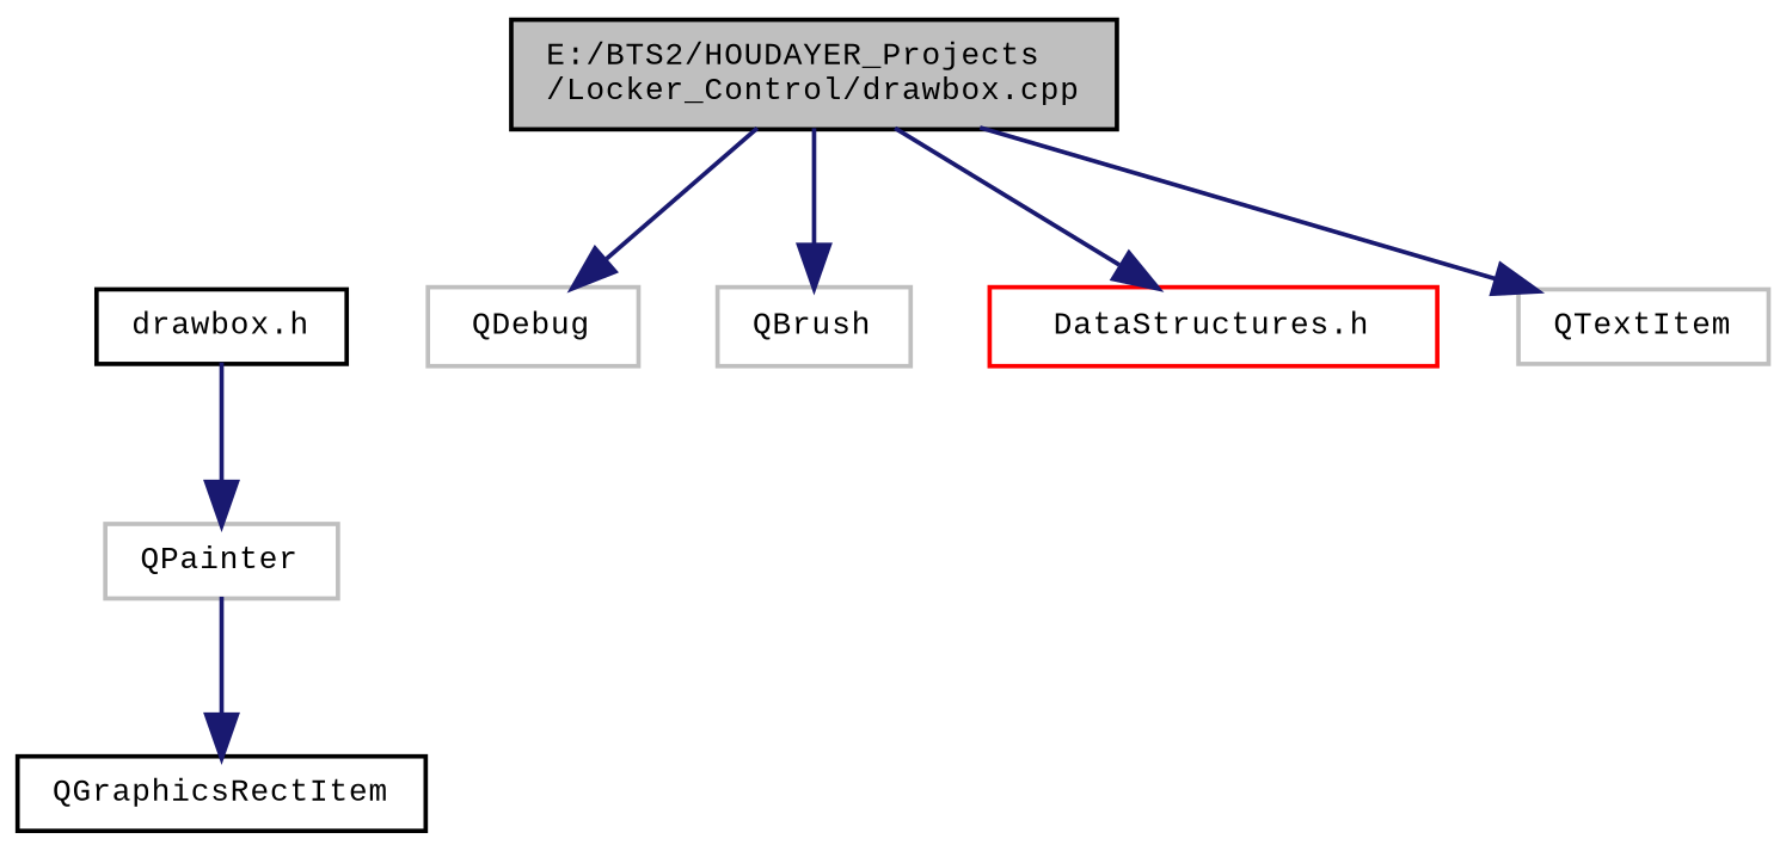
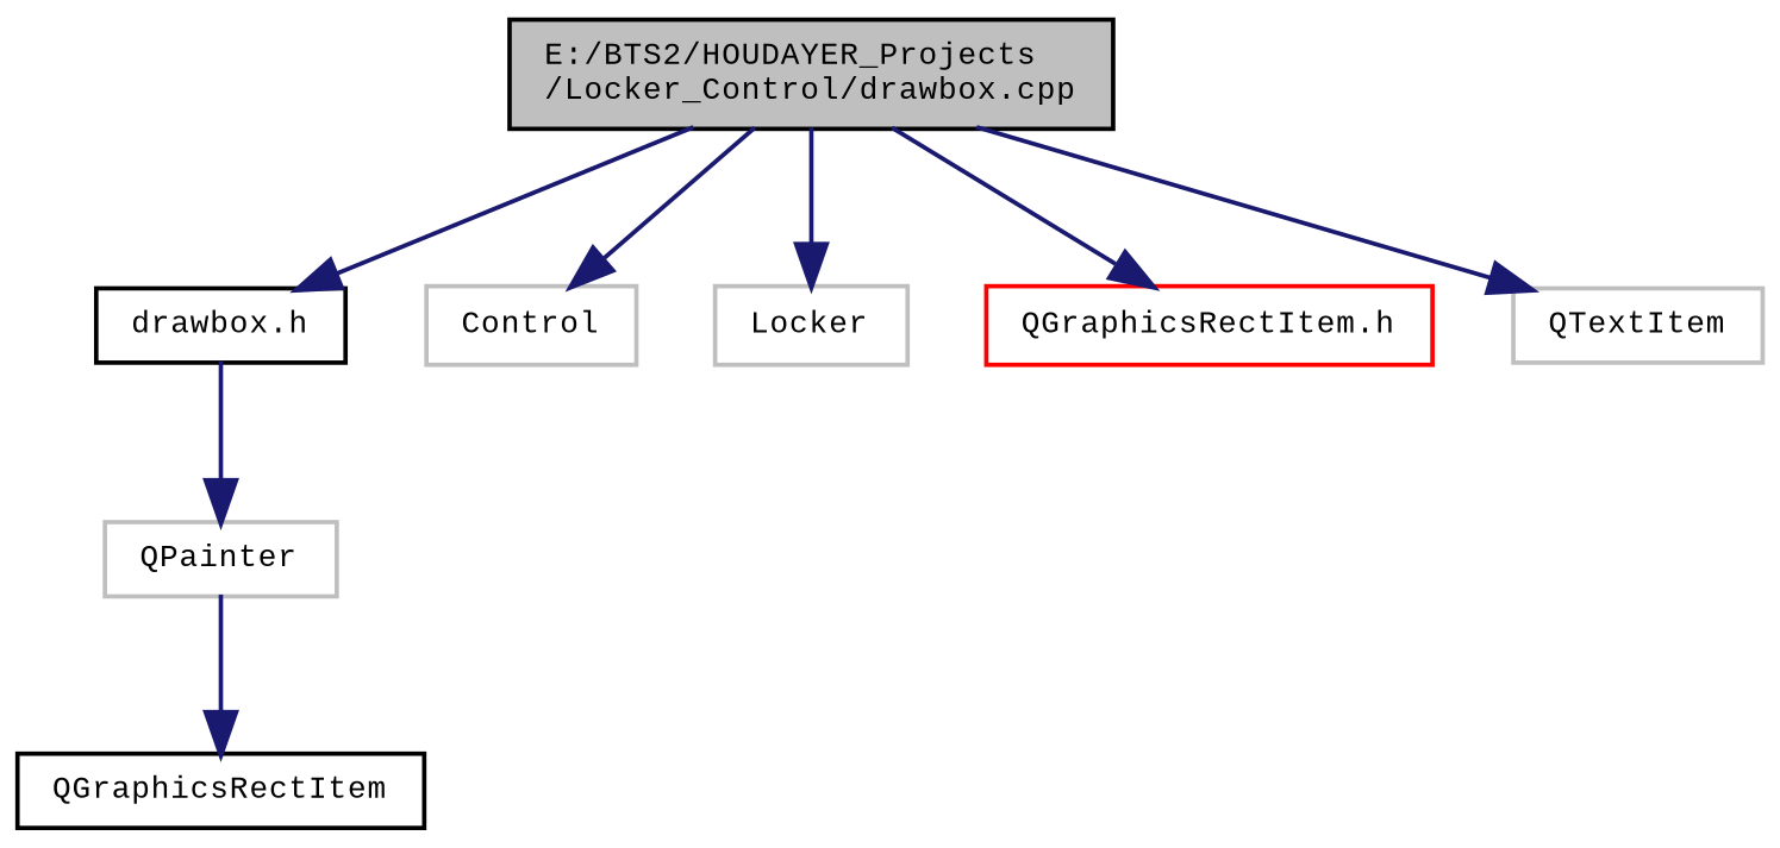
  digraph {
    fontname="Liberation Mono"
    node [color=grey75 fontname="Liberation Mono" fontsize=7 shape=record]
    edge [color=midnightblue fontname="Liberation Mono" fontsize=7 labelfontname=Helvetica labelfontsize=7 style=solid]
    n1 [color=black fillcolor=grey75 fontcolor=black height=0.2 label="E:/BTS2/HOUDAYER_Projects\l/Locker_Control/drawbox.cpp" style=filled width=0.4]
    n2 [color=black height=0.2 label="drawbox.h" width=0.4]
-   n3 [height=0.2 label=QDebug width=0.4]
-   n4 [height=0.2 label=QBrush width=0.4]
-   n5 [color=red height=0.2 label="DataStructures.h" width=0.4]
+   n3 [height=0.2 label=Control width=0.4]
+   n4 [height=0.2 label=Locker width=0.4]
+   n5 [color=red height=0.2 label="QGraphicsRectItem.h" width=0.4]
    n6 [height=0.2 label=QTextItem width=0.4]
    n7 [height=0.2 label=QPainter width=0.4]
    n8 [color=black height=0.2 label=QGraphicsRectItem width=0.4]
+   n1 -> n2
    n1 -> n3
    n1 -> n4
    n1 -> n5
    n1 -> n6
    n2 -> n7
    n7 -> n8
  }
